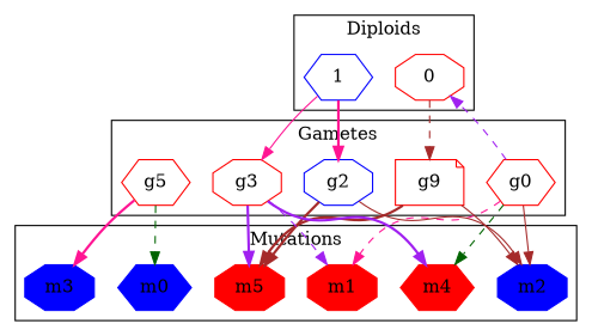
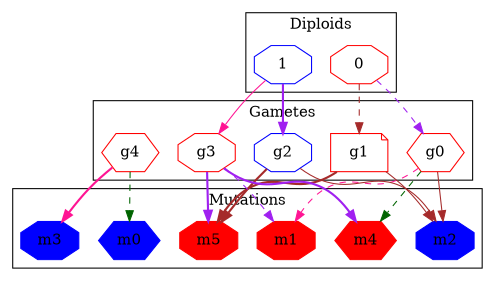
  digraph {
    fontname="DejaVu Serif"
    rankdir=TB
    node [color=red fontname="DejaVu Serif" shape=octagon]
    edge [color=brown fontname="DejaVu Serif" style=dashed]
    g0 [shape=hexagon]
-   g1 [shape=note label=g9]
+   g1 [shape=note]
    g2 [color=blue]
    g3
-   g4 [shape=hexagon label=g5]
+   g4 [shape=hexagon]
    0
-   1 [color=blue shape=hexagon]
+   1 [color=blue]
    m0 [color=blue shape=hexagon style=filled]
    m1 [style=filled]
    m2 [color=blue style=filled]
    m3 [color=blue style=filled]
    m4 [shape=hexagon style=filled]
    m5 [style=filled]
    subgraph cluster_1 {
      label=Gametes
      g0
      g1
      g2
      g3
      g4
    }
    subgraph cluster_2 {
      label=Diploids
      0
      1
    }
    subgraph cluster_3 {
      label=Mutations
      m0
      m1
      m2
      m3
      m4
      m5
    }
    g0 -> m1 [color=deeppink]
    g0 -> m2 [style=solid]
    g0 -> m4 [color=darkgreen]
    g1 -> m2 [style=solid]
    g1 -> m5 [style=bold]
    g2 -> m2 [style=solid]
    g2 -> m5 [style=bold]
    g3 -> m1 [color=purple]
    g3 -> m4 [color=purple style=bold]
    g3 -> m5 [color=purple style=bold]
    g4 -> m0 [color=darkgreen]
    g4 -> m3 [color=deeppink style=bold]
-   g0 -> 0 [color=purple]
+   0 -> g0 [color=purple]
    0 -> g1
-   1 -> g2 [color=deeppink style=bold]
+   1 -> g2 [color=purple style=bold]
    1 -> g3 [color=deeppink style=solid]
  }
